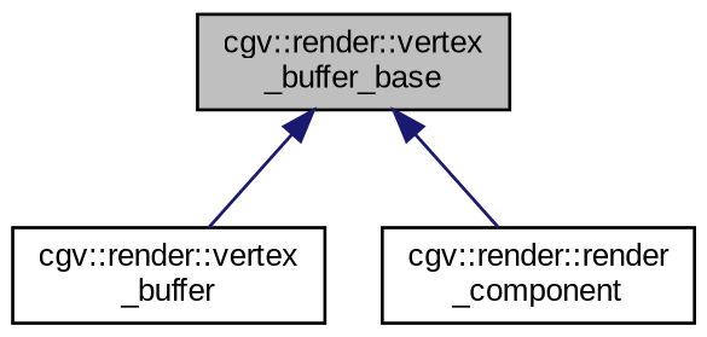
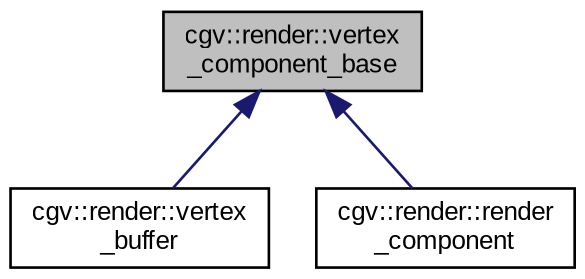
  digraph {
    fontname="Liberation Sans"
    node [color=black fontname="Liberation Sans" fontsize=10 shape=record]
    edge [color=midnightblue dir=back fontname="Liberation Sans" fontsize=10 labelfontname=Helvetica labelfontsize=10 style=solid]
-   n1 [fillcolor=grey75 fontcolor=black height=0.2 label="cgv::render::vertex\l_buffer_base" style=filled width=0.4]
+   n1 [fillcolor=grey75 fontcolor=black height=0.2 label="cgv::render::vertex\l_component_base" style=filled width=0.4]
    n2 [height=0.2 label="cgv::render::vertex\l_buffer" width=0.4]
    n3 [height=0.2 label="cgv::render::render\l_component" width=0.4]
    n1 -> n2
    n1 -> n3
  }
